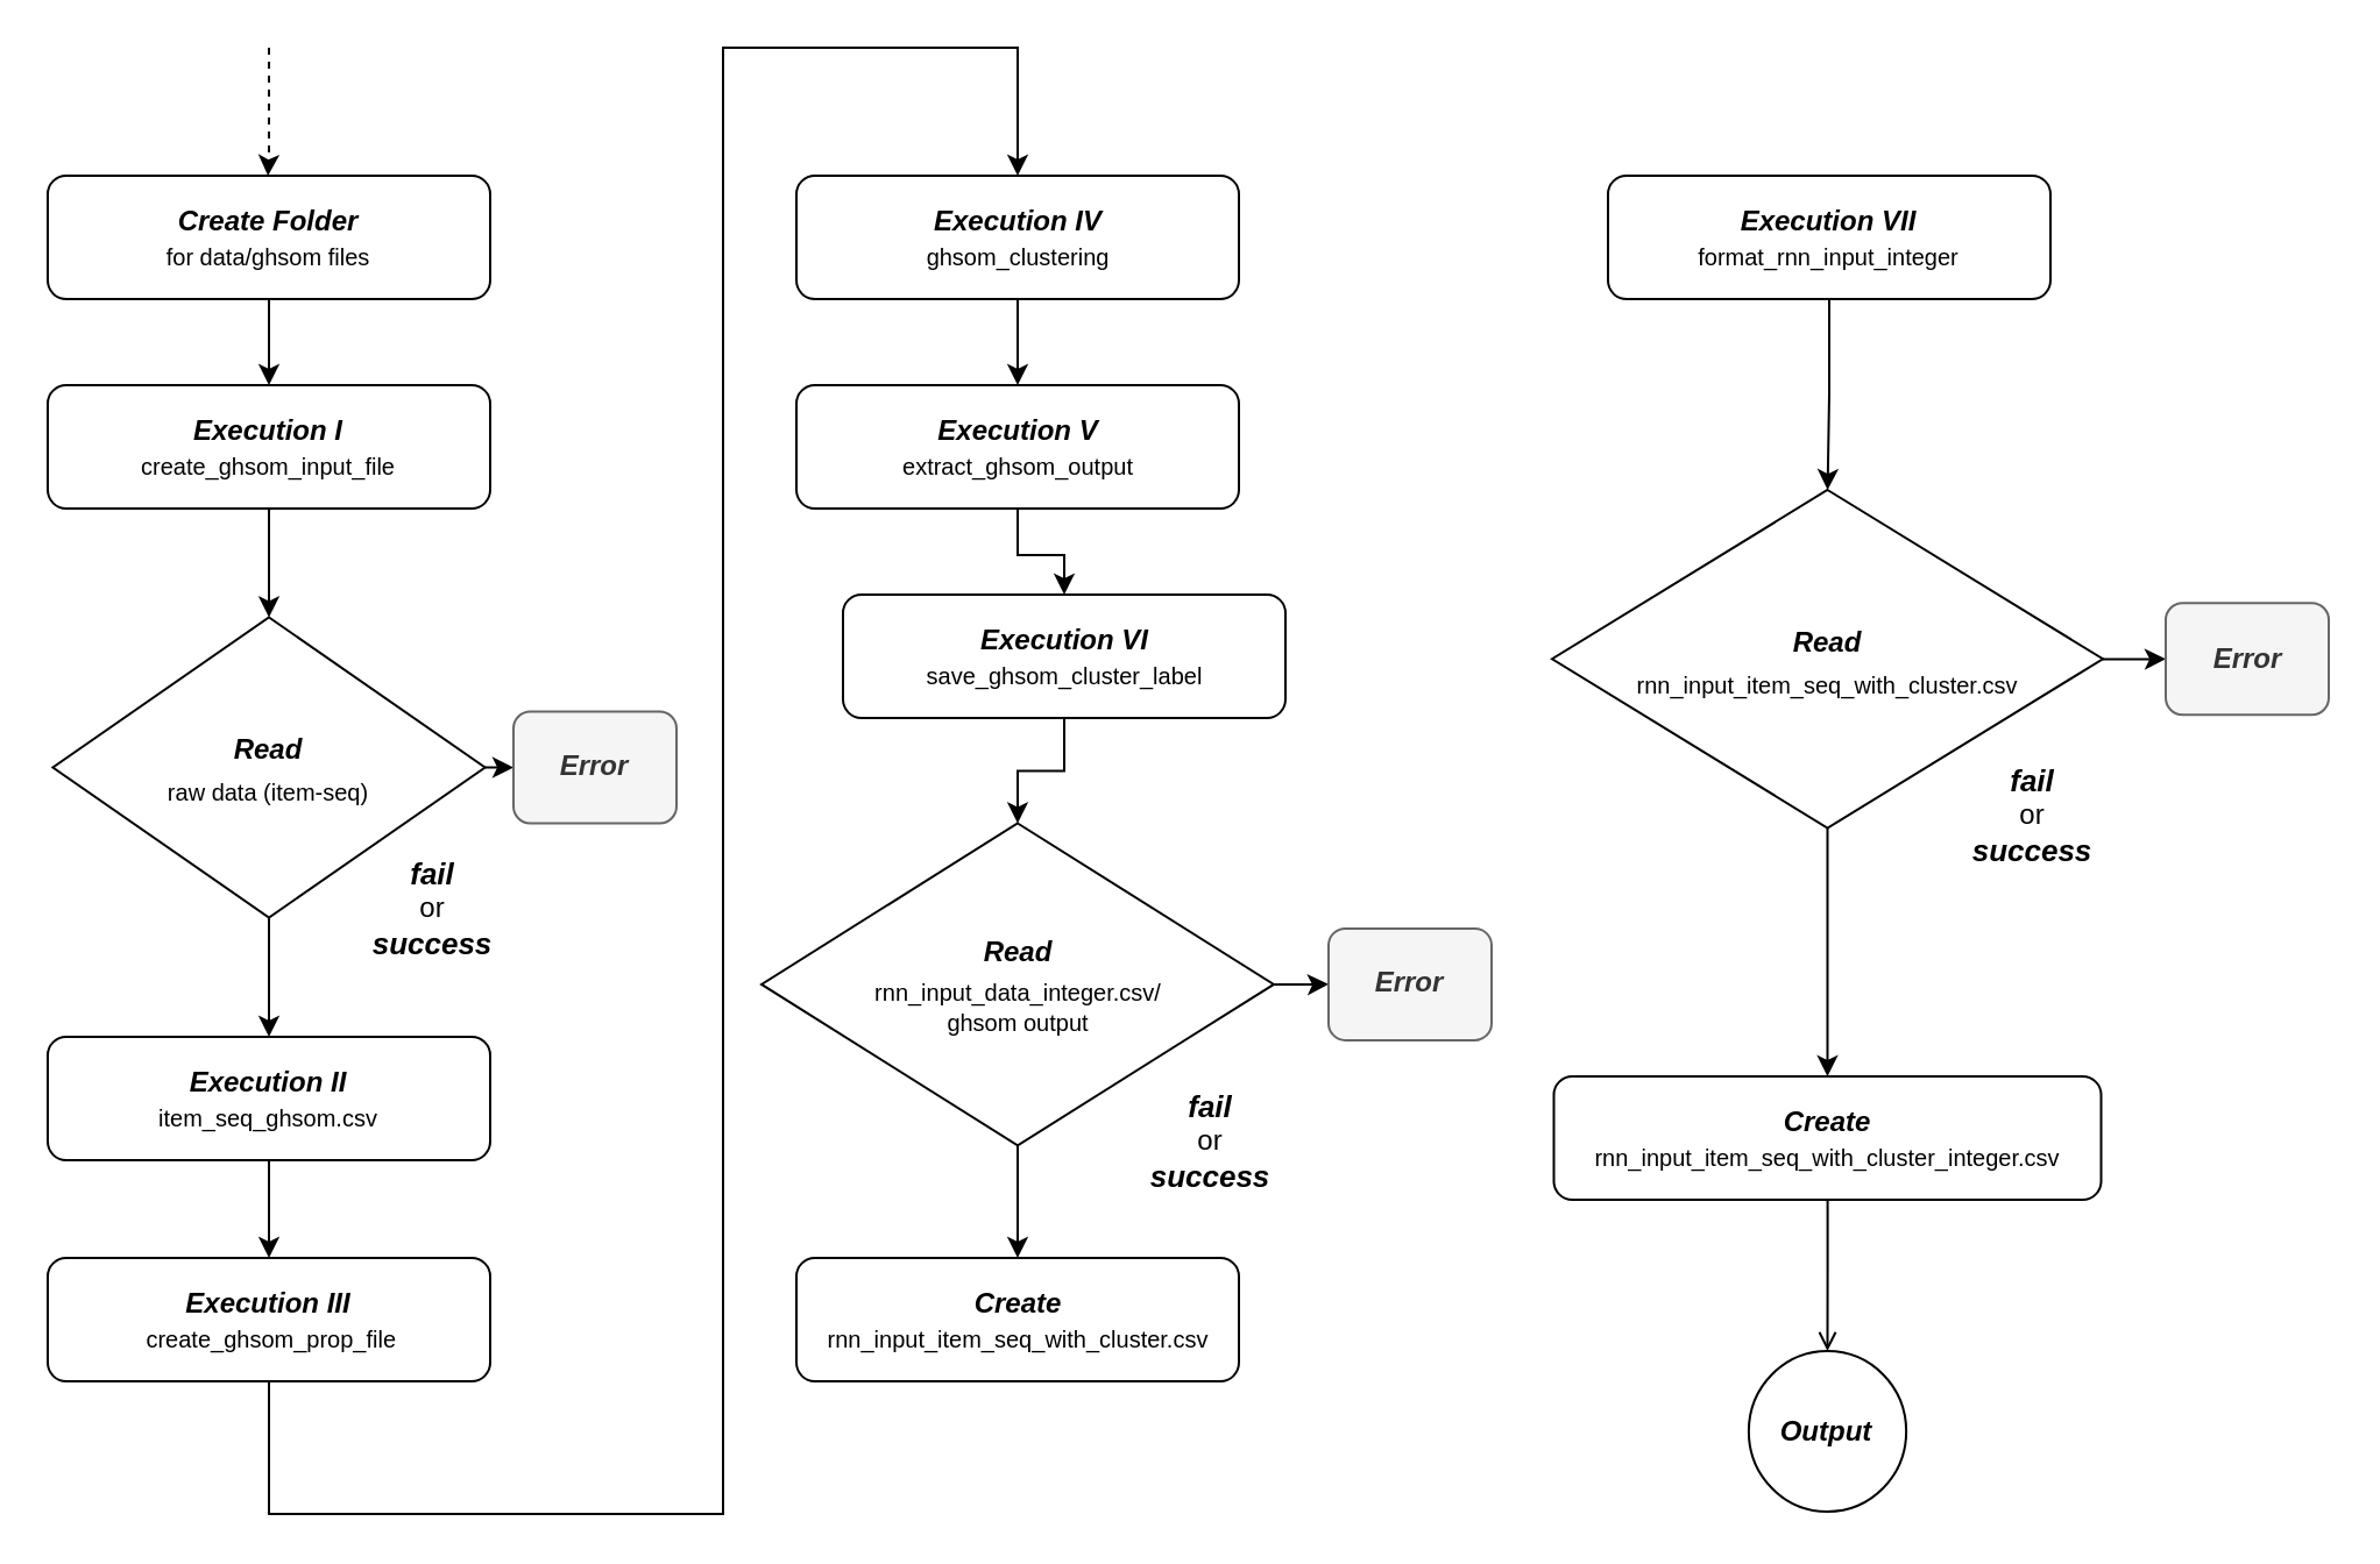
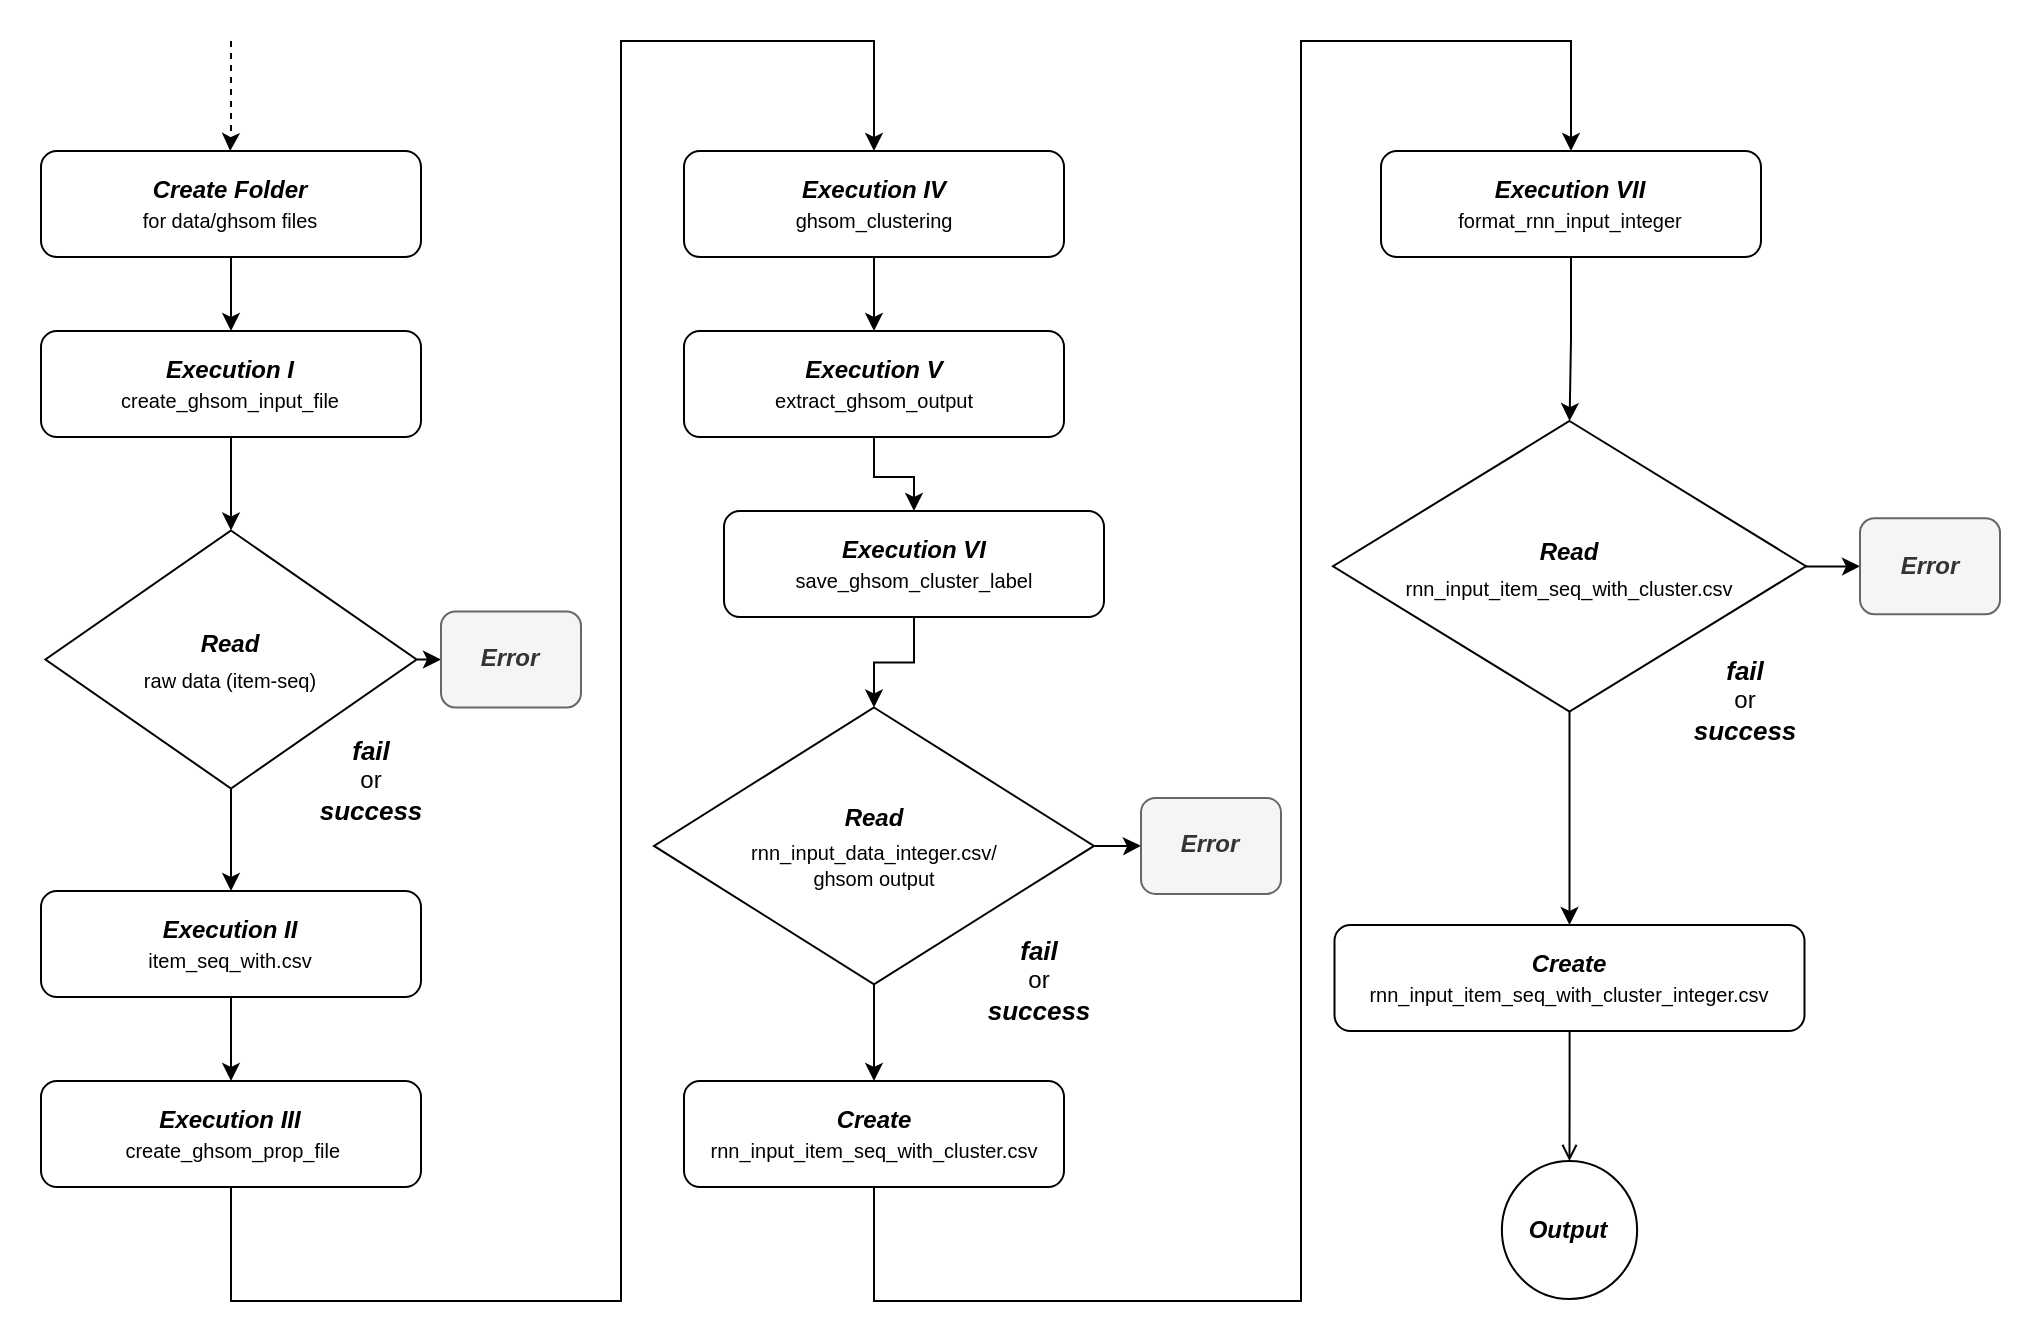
  <mxCell id="0" />
  <mxCell id="1" parent="0" />
  <mxCell id="2" value="" style="edgeStyle=orthogonalEdgeStyle;rounded=0;orthogonalLoop=1;jettySize=auto;html=1;" parent="1" source="3" target="5" edge="1"><mxGeometry relative="1" as="geometry" /></mxCell>
  <mxCell id="3" value="&lt;b&gt;&lt;i&gt;Create Folder&lt;/i&gt;&lt;/b&gt;&lt;br&gt;&lt;div&gt;&lt;div&gt;&lt;span style=&quot;font-size: 10px&quot;&gt;for data/ghsom files&lt;/span&gt;&lt;/div&gt;&lt;/div&gt;" style="rounded=1;whiteSpace=wrap;html=1;fontSize=12;glass=0;strokeWidth=1;shadow=0;" parent="1" vertex="1"><mxGeometry y="75" width="190" height="53" as="geometry" x="20" /></mxCell>
  <mxCell id="4" value="" style="edgeStyle=orthogonalEdgeStyle;rounded=0;orthogonalLoop=1;jettySize=auto;html=1;" parent="1" source="5" target="8" edge="1"><mxGeometry relative="1" as="geometry" /></mxCell>
  <mxCell id="5" value="&lt;b&gt;&lt;i&gt;Execution I&lt;/i&gt;&lt;/b&gt;&lt;br&gt;&lt;div&gt;&lt;div&gt;&lt;span style=&quot;font-size: 10px&quot;&gt;create_ghsom_input_&lt;/span&gt;&lt;span style=&quot;font-size: 10px&quot;&gt;file&lt;/span&gt;&lt;/div&gt;&lt;/div&gt;" style="rounded=1;whiteSpace=wrap;html=1;fontSize=12;glass=0;strokeWidth=1;shadow=0;" parent="1" vertex="1"><mxGeometry y="165" width="190" height="53" as="geometry" x="20" /></mxCell>
  <mxCell id="6" style="edgeStyle=orthogonalEdgeStyle;rounded=0;orthogonalLoop=1;jettySize=auto;html=1;exitX=1;exitY=0.5;exitDx=0;exitDy=0;entryX=0;entryY=0.5;entryDx=0;entryDy=0;" parent="1" source="8" target="13" edge="1"><mxGeometry relative="1" as="geometry" /></mxCell>
  <mxCell id="7" style="edgeStyle=orthogonalEdgeStyle;rounded=0;orthogonalLoop=1;jettySize=auto;html=1;exitX=0.5;exitY=1;exitDx=0;exitDy=0;" parent="1" source="8" target="10" edge="1"><mxGeometry relative="1" as="geometry" /></mxCell>
  <mxCell id="8" value="&lt;p style=&quot;line-height: 100%&quot;&gt;&lt;i&gt;&lt;b style=&quot;line-height: 180%&quot;&gt;Read&lt;/b&gt;&lt;/i&gt;&lt;br&gt;&lt;font style=&quot;font-size: 10px&quot;&gt;raw data (item-seq&lt;/font&gt;&lt;span style=&quot;font-size: 10px&quot;&gt;)&lt;/span&gt;&lt;/p&gt;" style="rhombus;whiteSpace=wrap;html=1;" parent="1" vertex="1"><mxGeometry x="22.2" y="264.75" width="185.6" height="129" as="geometry" /></mxCell>
  <mxCell id="9" style="edgeStyle=orthogonalEdgeStyle;rounded=0;orthogonalLoop=1;jettySize=auto;html=1;exitX=0.5;exitY=1;exitDx=0;exitDy=0;" parent="1" source="10" target="12" edge="1"><mxGeometry relative="1" as="geometry" /></mxCell>
- <mxCell id="10" value="&lt;b&gt;&lt;i&gt;Execution II&lt;/i&gt;&lt;/b&gt;&lt;br&gt;&lt;div&gt;&lt;span style=&quot;font-size: 10px&quot;&gt;item_seq_ghsom.csv&lt;/span&gt;&lt;br&gt;&lt;/div&gt;" style="rounded=1;whiteSpace=wrap;html=1;fontSize=12;glass=0;strokeWidth=1;shadow=0;" parent="1" vertex="1"><mxGeometry x="20" y="445" width="190" height="53" as="geometry" /></mxCell>
+ <mxCell id="10" value="&lt;b&gt;&lt;i&gt;Execution II&lt;/i&gt;&lt;/b&gt;&lt;br&gt;&lt;div&gt;&lt;span style=&quot;font-size: 10px&quot;&gt;item_seq_with.csv&lt;/span&gt;&lt;br&gt;&lt;/div&gt;" style="rounded=1;whiteSpace=wrap;html=1;fontSize=12;glass=0;strokeWidth=1;shadow=0;" parent="1" vertex="1"><mxGeometry x="20" y="445" width="190" height="53" as="geometry" /></mxCell>
  <mxCell id="11" style="edgeStyle=orthogonalEdgeStyle;rounded=0;orthogonalLoop=1;jettySize=auto;html=1;exitX=0.5;exitY=1;exitDx=0;exitDy=0;entryX=0.5;entryY=0;entryDx=0;entryDy=0;" parent="1" source="12" target="16" edge="1"><mxGeometry relative="1" as="geometry"><Array as="points"><mxPoint x="115" y="650" /><mxPoint x="310" y="650" /><mxPoint x="310" y="20" /><mxPoint x="437" y="20" /></Array></mxGeometry></mxCell>
  <mxCell id="12" value="&lt;b&gt;&lt;i&gt;Execution III&lt;/i&gt;&lt;/b&gt;&lt;br&gt;&lt;div&gt;&lt;div&gt;&lt;span style=&quot;font-size: 10px&quot;&gt;&amp;nbsp;create_ghsom_prop_&lt;/span&gt;&lt;span style=&quot;font-size: 10px&quot;&gt;file&lt;/span&gt;&lt;/div&gt;&lt;/div&gt;" style="rounded=1;whiteSpace=wrap;html=1;fontSize=12;glass=0;strokeWidth=1;shadow=0;" parent="1" vertex="1"><mxGeometry x="20" y="540" width="190" height="53" as="geometry" /></mxCell>
  <mxCell id="13" value="&lt;i&gt;&lt;b&gt;Error&lt;/b&gt;&lt;/i&gt;" style="rounded=1;whiteSpace=wrap;html=1;fontSize=12;glass=0;strokeWidth=1;shadow=0;fillColor=#f5f5f5;strokeColor=#666666;fontColor=#333333;" parent="1" vertex="1"><mxGeometry x="220" y="305.25" width="70" height="48" as="geometry" /></mxCell>
  <mxCell id="14" value="&lt;i&gt;&lt;b&gt;&lt;font style=&quot;font-size: 13px&quot;&gt;fail&lt;/font&gt;&lt;/b&gt;&lt;/i&gt;&lt;br&gt;or&lt;br&gt;&lt;i&gt;&lt;b&gt;&lt;font style=&quot;font-size: 13px&quot;&gt;success&lt;/font&gt;&lt;/b&gt;&lt;/i&gt;" style="text;html=1;resizable=0;autosize=1;align=center;verticalAlign=middle;points=[];fillColor=none;strokeColor=none;rounded=0;" parent="1" vertex="1"><mxGeometry x="150" y="365" width="70" height="50" as="geometry" /></mxCell>
  <mxCell id="15" value="" style="edgeStyle=orthogonalEdgeStyle;rounded=0;orthogonalLoop=1;jettySize=auto;html=1;" parent="1" source="16" target="18" edge="1"><mxGeometry relative="1" as="geometry" /></mxCell>
  <mxCell id="16" value="&lt;b&gt;&lt;i&gt;Execution IV&lt;/i&gt;&lt;/b&gt;&lt;br&gt;&lt;div&gt;&lt;span style=&quot;font-size: 10px&quot;&gt;ghsom_clustering&lt;/span&gt;&lt;br&gt;&lt;/div&gt;" style="rounded=1;whiteSpace=wrap;html=1;fontSize=12;glass=0;strokeWidth=1;shadow=0;" parent="1" vertex="1"><mxGeometry x="341.5" y="75" width="190" height="53" as="geometry" /></mxCell>
  <mxCell id="17" value="" style="edgeStyle=orthogonalEdgeStyle;rounded=0;orthogonalLoop=1;jettySize=auto;html=1;" parent="1" source="18" target="20" edge="1"><mxGeometry relative="1" as="geometry" /></mxCell>
  <mxCell id="18" value="&lt;b style=&quot;font-size: 11px&quot;&gt;&lt;i&gt;&lt;font style=&quot;font-size: 12px&quot;&gt;Execution V&lt;/font&gt;&lt;/i&gt;&lt;/b&gt;&lt;br&gt;&lt;div&gt;&lt;span style=&quot;font-size: 10px&quot;&gt;extract_ghsom_output&lt;/span&gt;&lt;br&gt;&lt;/div&gt;" style="rounded=1;whiteSpace=wrap;html=1;fontSize=12;glass=0;strokeWidth=1;shadow=0;" parent="1" vertex="1"><mxGeometry x="341.5" y="165" width="190" height="53" as="geometry" /></mxCell>
  <mxCell id="19" value="" style="edgeStyle=orthogonalEdgeStyle;rounded=0;orthogonalLoop=1;jettySize=auto;html=1;" parent="1" source="20" target="23" edge="1"><mxGeometry relative="1" as="geometry" /></mxCell>
  <mxCell id="20" value="&lt;b&gt;&lt;i&gt;Execution VI&lt;/i&gt;&lt;/b&gt;&lt;br&gt;&lt;div&gt;&lt;div&gt;&lt;span style=&quot;font-size: 10px&quot;&gt;save_ghsom_cluster&lt;/span&gt;&lt;span style=&quot;font-size: 10px&quot;&gt;_label&lt;/span&gt;&lt;/div&gt;&lt;/div&gt;" style="rounded=1;whiteSpace=wrap;html=1;fontSize=12;glass=0;strokeWidth=1;shadow=0;" parent="1" vertex="1"><mxGeometry x="361.5" y="255" width="190" height="53" as="geometry" /></mxCell>
  <mxCell id="21" value="" style="edgeStyle=orthogonalEdgeStyle;rounded=0;orthogonalLoop=1;jettySize=auto;html=1;" parent="1" source="23" target="25" edge="1"><mxGeometry relative="1" as="geometry" /></mxCell>
  <mxCell id="22" value="" style="edgeStyle=orthogonalEdgeStyle;rounded=0;orthogonalLoop=1;jettySize=auto;html=1;" parent="1" source="23" target="37" edge="1"><mxGeometry relative="1" as="geometry" /></mxCell>
  <mxCell id="23" value="&lt;p style=&quot;line-height: 100%&quot;&gt;&lt;i&gt;&lt;b style=&quot;line-height: 180%&quot;&gt;Read&lt;/b&gt;&lt;/i&gt;&lt;br&gt;&lt;span style=&quot;font-size: 10px&quot;&gt;rnn_input_data_&lt;/span&gt;&lt;span style=&quot;font-size: 10px&quot;&gt;integer.csv/&lt;br&gt;&lt;/span&gt;&lt;span style=&quot;font-size: 10px&quot;&gt;ghsom output&lt;/span&gt;&lt;/p&gt;" style="rhombus;whiteSpace=wrap;html=1;" parent="1" vertex="1"><mxGeometry x="326.5" y="353.25" width="220" height="138.38" as="geometry" /></mxCell>
+ <mxCell id="24" style="edgeStyle=orthogonalEdgeStyle;rounded=0;orthogonalLoop=1;jettySize=auto;html=1;exitX=0.5;exitY=1;exitDx=0;exitDy=0;entryX=0.5;entryY=0;entryDx=0;entryDy=0;" parent="1" source="25" target="28" edge="1"><mxGeometry relative="1" as="geometry"><Array as="points"><mxPoint x="436" y="650" /><mxPoint x="650" y="650" /><mxPoint x="650" y="20" /><mxPoint x="785" y="20" /></Array></mxGeometry></mxCell>
  <mxCell id="25" value="&lt;b style=&quot;font-size: 11px&quot;&gt;&lt;i&gt;&lt;font style=&quot;font-size: 12px&quot;&gt;Create&lt;/font&gt;&lt;/i&gt;&lt;/b&gt;&lt;br&gt;&lt;div&gt;&lt;div&gt;&lt;span style=&quot;font-size: 10px&quot;&gt;rnn_input_item_seq_&lt;/span&gt;&lt;span style=&quot;font-size: 10px&quot;&gt;with_cluster.csv&lt;/span&gt;&lt;/div&gt;&lt;/div&gt;" style="rounded=1;whiteSpace=wrap;html=1;fontSize=12;glass=0;strokeWidth=1;shadow=0;" parent="1" vertex="1"><mxGeometry x="341.5" y="540" width="190" height="53" as="geometry" /></mxCell>
  <mxCell id="26" value="&lt;i&gt;&lt;b&gt;&lt;font style=&quot;font-size: 13px&quot;&gt;fail&lt;/font&gt;&lt;/b&gt;&lt;/i&gt;&lt;br&gt;or&lt;br&gt;&lt;i&gt;&lt;b&gt;&lt;font style=&quot;font-size: 13px&quot;&gt;success&lt;/font&gt;&lt;/b&gt;&lt;/i&gt;" style="text;html=1;resizable=0;autosize=1;align=center;verticalAlign=middle;points=[];fillColor=none;strokeColor=none;rounded=0;" parent="1" vertex="1"><mxGeometry x="483.5" y="465" width="70" height="50" as="geometry" /></mxCell>
  <mxCell id="27" value="" style="edgeStyle=orthogonalEdgeStyle;rounded=0;orthogonalLoop=1;jettySize=auto;html=1;" parent="1" source="28" target="31" edge="1"><mxGeometry relative="1" as="geometry" /></mxCell>
  <mxCell id="28" value="&lt;b&gt;&lt;i&gt;Execution VII&lt;/i&gt;&lt;/b&gt;&lt;br&gt;&lt;div&gt;&lt;div&gt;&lt;span style=&quot;font-size: 10px&quot;&gt;format_rnn_input_&lt;/span&gt;&lt;span style=&quot;font-size: 10px&quot;&gt;integer&lt;/span&gt;&lt;/div&gt;&lt;/div&gt;" style="rounded=1;whiteSpace=wrap;html=1;fontSize=12;glass=0;strokeWidth=1;shadow=0;" parent="1" vertex="1"><mxGeometry x="690" y="75" width="190" height="53" as="geometry" /></mxCell>
  <mxCell id="29" value="" style="edgeStyle=orthogonalEdgeStyle;rounded=0;orthogonalLoop=1;jettySize=auto;html=1;" parent="1" source="31" target="34" edge="1"><mxGeometry relative="1" as="geometry" /></mxCell>
  <mxCell id="30" style="edgeStyle=orthogonalEdgeStyle;rounded=0;orthogonalLoop=1;jettySize=auto;html=1;exitX=0.5;exitY=1;exitDx=0;exitDy=0;" parent="1" source="31" target="33" edge="1"><mxGeometry relative="1" as="geometry" /></mxCell>
  <mxCell id="31" value="&lt;p style=&quot;line-height: 100%&quot;&gt;&lt;i&gt;&lt;b style=&quot;line-height: 180%&quot;&gt;Read&lt;/b&gt;&lt;/i&gt;&lt;br&gt;&lt;span style=&quot;font-size: 10px&quot;&gt;rnn_input_item_seq_&lt;/span&gt;&lt;span style=&quot;font-size: 10px&quot;&gt;with_cluster&lt;/span&gt;&lt;span style=&quot;font-size: 10px&quot;&gt;.csv&lt;/span&gt;&lt;/p&gt;" style="rhombus;whiteSpace=wrap;html=1;" parent="1" vertex="1"><mxGeometry x="666" y="210" width="236.5" height="145.25" as="geometry" /></mxCell>
  <mxCell id="32" value="" style="edgeStyle=orthogonalEdgeStyle;rounded=0;orthogonalLoop=1;jettySize=auto;html=1;endArrow=open;" edge="1" parent="1" source="33" target="38"><mxGeometry relative="1" as="geometry" /></mxCell>
  <mxCell id="33" value="&lt;b style=&quot;font-size: 11px&quot;&gt;&lt;i&gt;&lt;font style=&quot;font-size: 12px&quot;&gt;Create&lt;/font&gt;&lt;/i&gt;&lt;/b&gt;&lt;br&gt;&lt;div&gt;&lt;div&gt;&lt;span style=&quot;font-size: 10px&quot;&gt;rnn_input_item_seq_&lt;/span&gt;&lt;span style=&quot;font-size: 10px&quot;&gt;with_cluster_&lt;/span&gt;&lt;span style=&quot;font-size: 10px&quot;&gt;integer.csv&lt;/span&gt;&lt;/div&gt;&lt;/div&gt;" style="rounded=1;whiteSpace=wrap;html=1;fontSize=12;glass=0;strokeWidth=1;shadow=0;" parent="1" vertex="1"><mxGeometry x="666.75" y="462" width="235" height="53" as="geometry" /></mxCell>
  <mxCell id="34" value="&lt;i&gt;&lt;b&gt;Error&lt;/b&gt;&lt;/i&gt;" style="rounded=1;whiteSpace=wrap;html=1;fontSize=12;glass=0;strokeWidth=1;shadow=0;fillColor=#f5f5f5;strokeColor=#666666;fontColor=#333333;" parent="1" vertex="1"><mxGeometry x="929.5" y="258.62" width="70" height="48" as="geometry" /></mxCell>
  <mxCell id="35" value="&lt;i&gt;&lt;b&gt;&lt;font style=&quot;font-size: 13px&quot;&gt;fail&lt;/font&gt;&lt;/b&gt;&lt;/i&gt;&lt;br&gt;or&lt;br&gt;&lt;i&gt;&lt;b&gt;&lt;font style=&quot;font-size: 13px&quot;&gt;success&lt;/font&gt;&lt;/b&gt;&lt;/i&gt;" style="text;html=1;resizable=0;autosize=1;align=center;verticalAlign=middle;points=[];fillColor=none;strokeColor=none;rounded=0;" parent="1" vertex="1"><mxGeometry x="836.5" y="325.25" width="70" height="50" as="geometry" /></mxCell>
  <mxCell id="36" value="" style="edgeStyle=orthogonalEdgeStyle;rounded=0;orthogonalLoop=1;jettySize=auto;html=1;dashed=1;" parent="1" edge="1"><mxGeometry relative="1" as="geometry"><mxPoint x="114.58" y="75" as="targetPoint" /><Array as="points"><mxPoint x="114.58" y="65" /><mxPoint x="114.58" y="65" /></Array><mxPoint x="115" y="20" as="sourcePoint" /></mxGeometry></mxCell>
  <mxCell id="37" value="&lt;i&gt;&lt;b&gt;Error&lt;/b&gt;&lt;/i&gt;" style="rounded=1;whiteSpace=wrap;html=1;fontSize=12;glass=0;strokeWidth=1;shadow=0;fillColor=#f5f5f5;strokeColor=#666666;fontColor=#333333;" parent="1" vertex="1"><mxGeometry x="570" y="398.44" width="70" height="48" as="geometry" /></mxCell>
  <mxCell id="38" value="&lt;i&gt;&lt;b&gt;Output&lt;/b&gt;&lt;/i&gt;" style="ellipse;whiteSpace=wrap;html=1;aspect=fixed;" vertex="1" parent="1"><mxGeometry x="750.44" y="580" width="67.62" height="69" as="geometry" /></mxCell>
